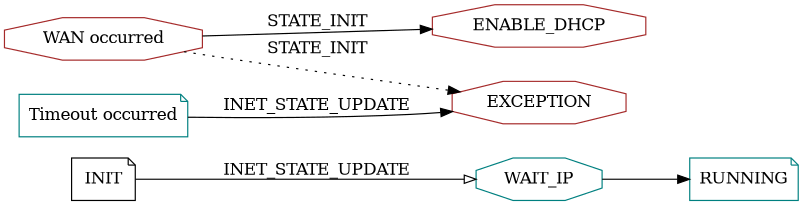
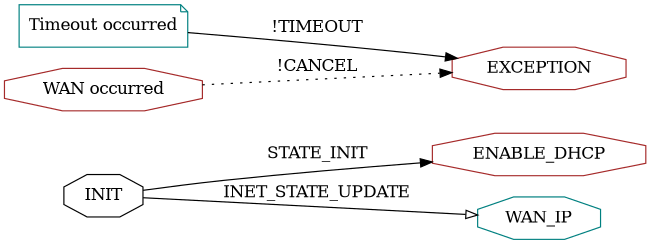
  digraph {
    rankdir=LR
    node [color=brown shape=octagon]
    edge [arrowhead=normal style=solid]
-   INIT [color=black init=true shape=note]
+   INIT [color=black init=true]
    ENABLE_DHCP
-   WAIT_IP [color=teal]
-   RUNNING [color=teal shape=note]
+   WAIT_IP [color=teal label=WAN_IP]
    n5 [color=teal label="Timeout occurred" shape=note]
    EXCEPTION
    n7 [label="WAN occurred"]
-   n7 -> ENABLE_DHCP [label=STATE_INIT]
+   INIT -> ENABLE_DHCP [label=STATE_INIT]
    INIT -> WAIT_IP [arrowhead=onormal label=INET_STATE_UPDATE]
-   WAIT_IP -> RUNNING
-   n5 -> EXCEPTION [label=INET_STATE_UPDATE]
-   n7 -> EXCEPTION [label=STATE_INIT style=dotted]
+   n5 -> EXCEPTION [label="!TIMEOUT"]
+   n7 -> EXCEPTION [label="!CANCEL" style=dotted]
  }
